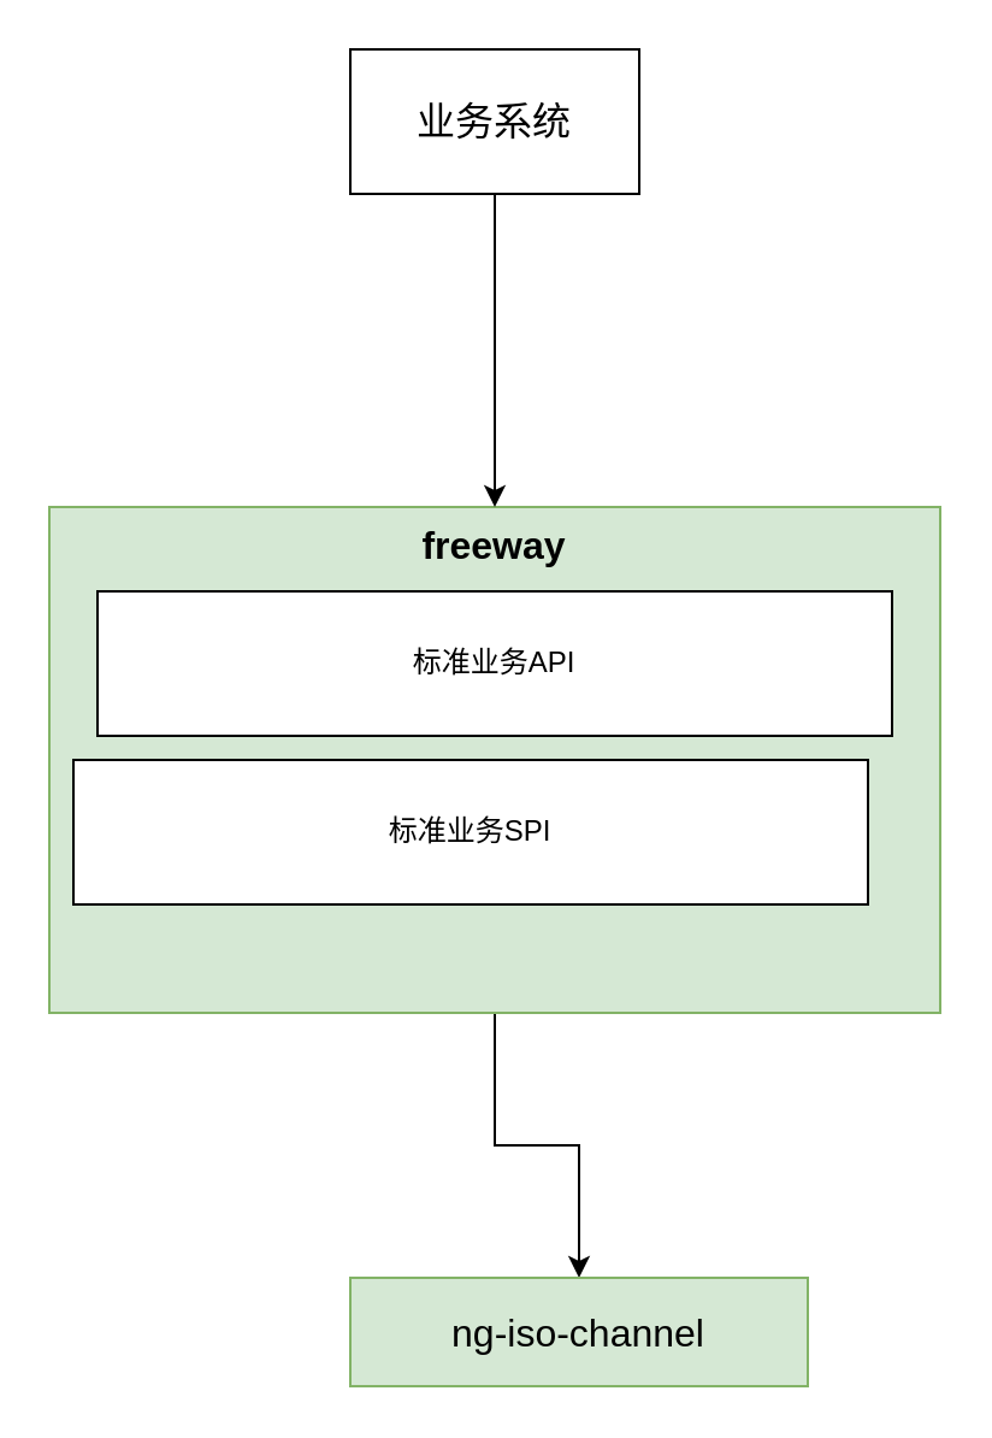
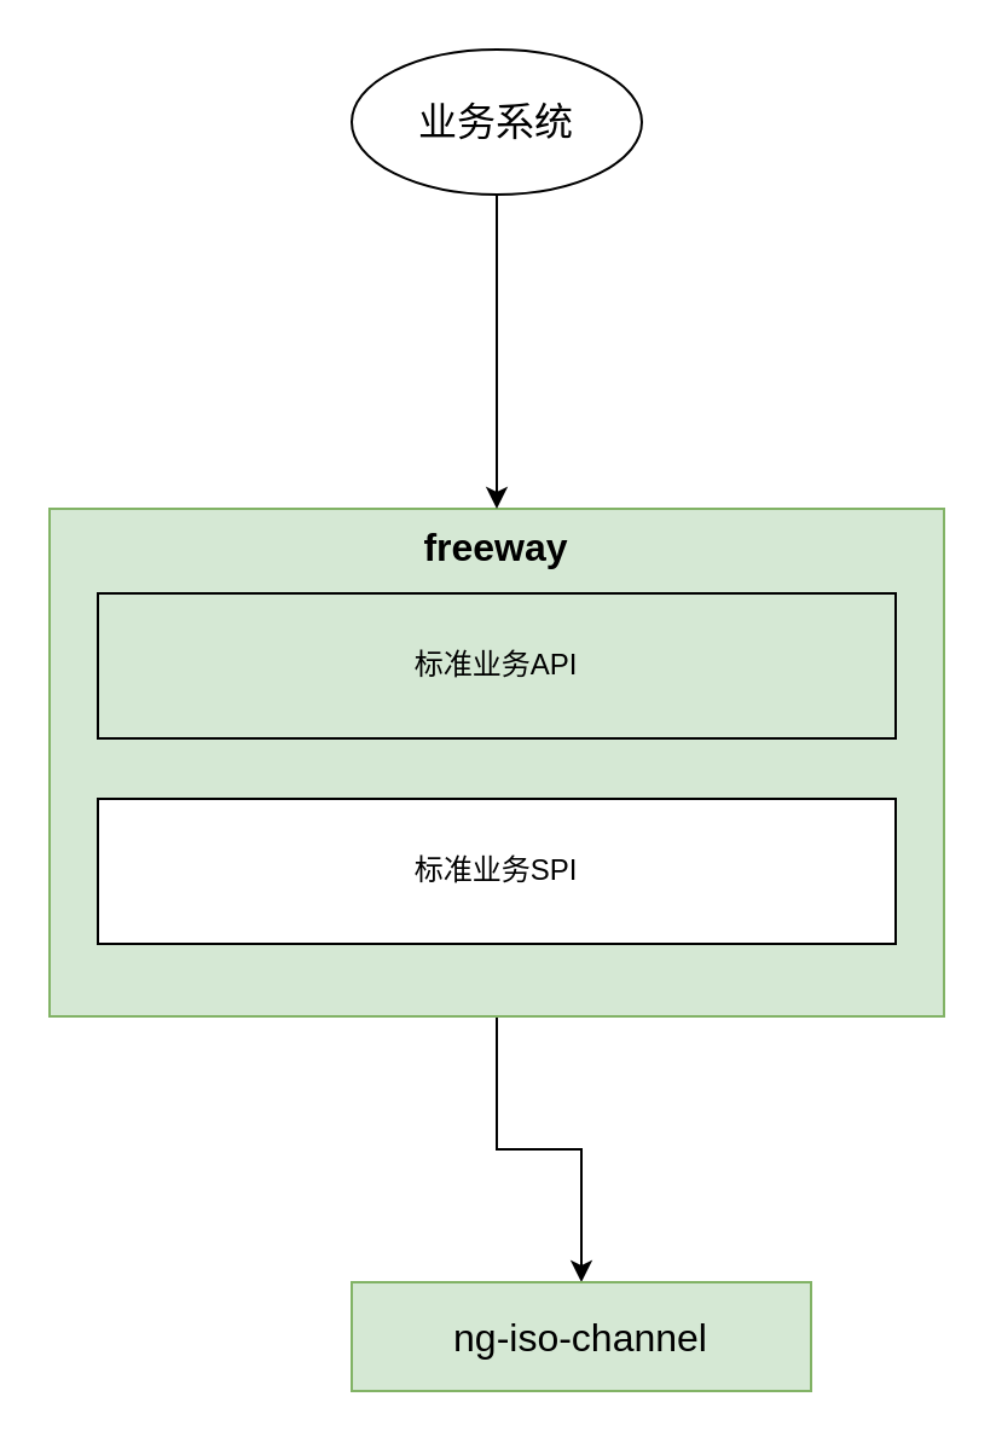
  <mxCell id="0" />
  <mxCell id="1" parent="0" />
  <mxCell id="2" style="edgeStyle=orthogonalEdgeStyle;rounded=0;orthogonalLoop=1;jettySize=auto;html=1;entryX=0.5;entryY=0;entryDx=0;entryDy=0;fontSize=16;" edge="1" parent="1" source="3" target="6"><mxGeometry relative="1" as="geometry" /></mxCell>
  <mxCell id="3" value="freeway" style="rounded=0;whiteSpace=wrap;html=1;verticalAlign=top;fontStyle=1;fontSize=16;fillColor=#d5e8d4;strokeColor=#82b366;" vertex="1" parent="1"><mxGeometry x="20" y="210" width="370" height="210" as="geometry" /></mxCell>
- <mxCell id="4" value="标准业务API" style="rounded=0;whiteSpace=wrap;html=1;" vertex="1" parent="1"><mxGeometry x="40" y="245" width="330" height="60" as="geometry" /></mxCell>
- <mxCell id="5" value="标准业务SPI" style="rounded=0;whiteSpace=wrap;html=1;" vertex="1" parent="1"><mxGeometry x="30" y="315" width="330" height="60" as="geometry" /></mxCell>
+ <mxCell id="4" value="标准业务API" style="rounded=0;whiteSpace=wrap;html=1;fillColor=#d5e8d4;" vertex="1" parent="1"><mxGeometry x="40" y="245" width="330" height="60" as="geometry" /></mxCell>
+ <mxCell id="5" value="标准业务SPI" style="rounded=0;whiteSpace=wrap;html=1;" vertex="1" parent="1"><mxGeometry x="40" y="330" width="330" height="60" as="geometry" /></mxCell>
  <mxCell id="6" value="ng-iso-channel" style="rounded=0;whiteSpace=wrap;html=1;fontSize=16;fillColor=#d5e8d4;strokeColor=#82b366;" vertex="1" parent="1"><mxGeometry x="145" y="530" width="190" height="45" as="geometry" /></mxCell>
  <mxCell id="7" style="edgeStyle=orthogonalEdgeStyle;rounded=0;orthogonalLoop=1;jettySize=auto;html=1;entryX=0.5;entryY=0;entryDx=0;entryDy=0;fontSize=16;" edge="1" parent="1" source="8" target="3"><mxGeometry relative="1" as="geometry" /></mxCell>
- <mxCell id="8" value="业务系统" style="rounded=0;whiteSpace=wrap;html=1;fontSize=16;" vertex="1" parent="1"><mxGeometry x="145" y="20" width="120" height="60" as="geometry" /></mxCell>
+ <mxCell id="8" value="业务系统" style="ellipse;whiteSpace=wrap;html=1;fontSize=16;" vertex="1" parent="1"><mxGeometry x="145" y="20" width="120" height="60" as="geometry" /></mxCell>
